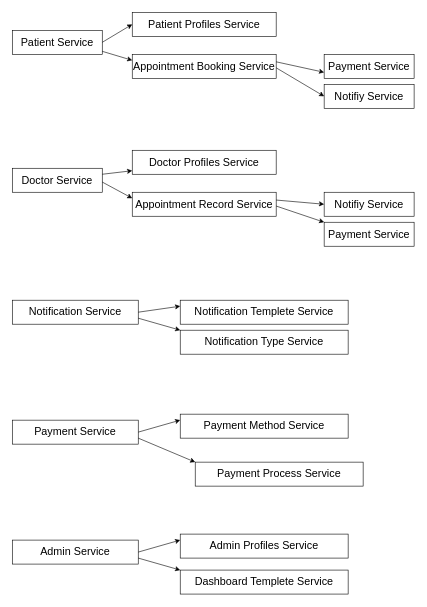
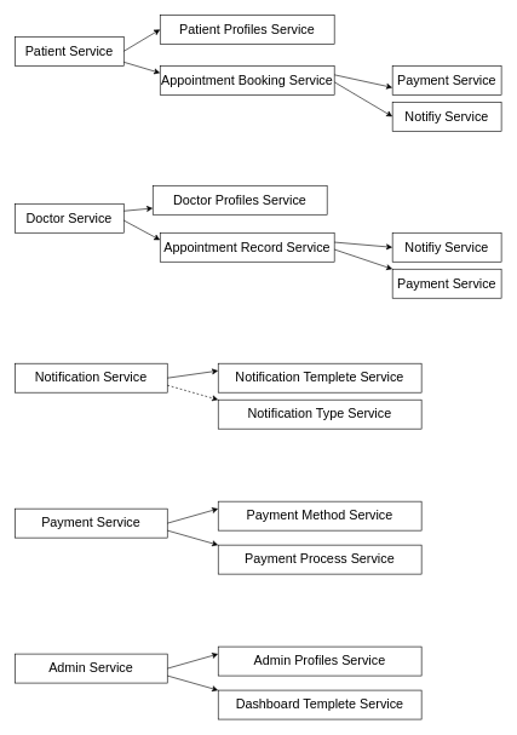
  <mxCell id="0" />
  <mxCell id="1" parent="0" />
  <mxCell id="2" value="&lt;font style=&quot;font-size: 18px;&quot;&gt;Patient Service&lt;/font&gt;" style="rounded=0;whiteSpace=wrap;html=1;" parent="1" vertex="1"><mxGeometry x="20" y="50" width="150" height="40" as="geometry" /></mxCell>
  <mxCell id="3" value="&lt;font style=&quot;font-size: 18px;&quot;&gt;Patient Profiles Service&lt;/font&gt;" style="rounded=0;whiteSpace=wrap;html=1;" parent="1" vertex="1"><mxGeometry x="220" y="20" width="240" height="40" as="geometry" /></mxCell>
  <mxCell id="4" value="&lt;font style=&quot;font-size: 18px;&quot;&gt;Appointment Booking Service&lt;/font&gt;" style="rounded=0;whiteSpace=wrap;html=1;" parent="1" vertex="1"><mxGeometry x="220" y="90" width="240" height="40" as="geometry" /></mxCell>
  <mxCell id="5" value="&lt;font style=&quot;font-size: 18px;&quot;&gt;Payment Service&lt;/font&gt;" style="rounded=0;whiteSpace=wrap;html=1;" parent="1" vertex="1"><mxGeometry x="540" y="90" width="150" height="40" as="geometry" /></mxCell>
  <mxCell id="6" value="&lt;font style=&quot;font-size: 18px;&quot;&gt;Notifiy Service&lt;/font&gt;" style="rounded=0;whiteSpace=wrap;html=1;" parent="1" vertex="1"><mxGeometry x="540" y="140" width="150" height="40" as="geometry" /></mxCell>
  <mxCell id="7" value="&lt;font style=&quot;font-size: 18px;&quot;&gt;Doctor Service&lt;/font&gt;" style="rounded=0;whiteSpace=wrap;html=1;" parent="1" vertex="1"><mxGeometry x="20" y="280" width="150" height="40" as="geometry" /></mxCell>
- <mxCell id="8" value="&lt;font style=&quot;font-size: 18px;&quot;&gt;Doctor Profiles Service&lt;/font&gt;" style="rounded=0;whiteSpace=wrap;html=1;" parent="1" vertex="1"><mxGeometry x="220" y="250" width="240" height="40" as="geometry" /></mxCell>
+ <mxCell id="8" value="&lt;font style=&quot;font-size: 18px;&quot;&gt;Doctor Profiles Service&lt;/font&gt;" style="rounded=0;whiteSpace=wrap;html=1;" parent="1" vertex="1"><mxGeometry x="210" y="255" width="240" height="40" as="geometry" /></mxCell>
  <mxCell id="9" value="&lt;font style=&quot;font-size: 18px;&quot;&gt;Appointment Record Service&lt;/font&gt;" style="rounded=0;whiteSpace=wrap;html=1;" parent="1" vertex="1"><mxGeometry x="220" y="320" width="240" height="40" as="geometry" /></mxCell>
  <mxCell id="10" value="&lt;font style=&quot;font-size: 18px;&quot;&gt;Notifiy Service&lt;/font&gt;" style="rounded=0;whiteSpace=wrap;html=1;" parent="1" vertex="1"><mxGeometry x="540" y="320" width="150" height="40" as="geometry" /></mxCell>
  <mxCell id="11" value="&lt;font style=&quot;font-size: 18px;&quot;&gt;Payment Service&lt;/font&gt;" style="rounded=0;whiteSpace=wrap;html=1;" parent="1" vertex="1"><mxGeometry x="540" y="370" width="150" height="40" as="geometry" /></mxCell>
  <mxCell id="12" value="" style="endArrow=classic;html=1;rounded=0;entryX=0;entryY=0.5;entryDx=0;entryDy=0;" parent="1" target="3" edge="1"><mxGeometry width="50" height="50" relative="1" as="geometry"><mxPoint x="170" y="70" as="sourcePoint" /><mxPoint x="220" y="20" as="targetPoint" /></mxGeometry></mxCell>
  <mxCell id="13" value="" style="endArrow=classic;html=1;rounded=0;entryX=0;entryY=0.25;entryDx=0;entryDy=0;" parent="1" target="4" edge="1"><mxGeometry width="50" height="50" relative="1" as="geometry"><mxPoint x="170" y="85" as="sourcePoint" /><mxPoint x="220" y="55" as="targetPoint" /></mxGeometry></mxCell>
  <mxCell id="14" value="" style="endArrow=classic;html=1;rounded=0;entryX=0;entryY=0.75;entryDx=0;entryDy=0;" parent="1" target="5" edge="1"><mxGeometry width="50" height="50" relative="1" as="geometry"><mxPoint x="460" y="102.5" as="sourcePoint" /><mxPoint x="510" y="117.5" as="targetPoint" /></mxGeometry></mxCell>
  <mxCell id="15" value="" style="endArrow=classic;html=1;rounded=0;entryX=0;entryY=0.5;entryDx=0;entryDy=0;" parent="1" target="6" edge="1"><mxGeometry width="50" height="50" relative="1" as="geometry"><mxPoint x="460" y="112.5" as="sourcePoint" /><mxPoint x="540" y="130" as="targetPoint" /></mxGeometry></mxCell>
  <mxCell id="16" value="" style="endArrow=classic;html=1;rounded=0;" parent="1" target="8" edge="1"><mxGeometry width="50" height="50" relative="1" as="geometry"><mxPoint x="170" y="290" as="sourcePoint" /><mxPoint x="250" y="307.5" as="targetPoint" /></mxGeometry></mxCell>
  <mxCell id="17" value="" style="endArrow=classic;html=1;rounded=0;entryX=0;entryY=0.25;entryDx=0;entryDy=0;" parent="1" target="9" edge="1"><mxGeometry width="50" height="50" relative="1" as="geometry"><mxPoint x="170" y="303" as="sourcePoint" /><mxPoint x="220" y="297" as="targetPoint" /></mxGeometry></mxCell>
  <mxCell id="18" value="" style="endArrow=classic;html=1;rounded=0;entryX=0;entryY=0.5;entryDx=0;entryDy=0;" parent="1" target="10" edge="1"><mxGeometry width="50" height="50" relative="1" as="geometry"><mxPoint x="460" y="333" as="sourcePoint" /><mxPoint x="510" y="360" as="targetPoint" /></mxGeometry></mxCell>
  <mxCell id="19" value="" style="endArrow=classic;html=1;rounded=0;entryX=0;entryY=0;entryDx=0;entryDy=0;" parent="1" target="11" edge="1"><mxGeometry width="50" height="50" relative="1" as="geometry"><mxPoint x="460" y="343" as="sourcePoint" /><mxPoint x="540" y="350" as="targetPoint" /></mxGeometry></mxCell>
  <mxCell id="20" value="&lt;font style=&quot;font-size: 18px;&quot;&gt;Notification Service&lt;/font&gt;" style="rounded=0;whiteSpace=wrap;html=1;" parent="1" vertex="1"><mxGeometry x="20" y="500" width="210" height="40" as="geometry" /></mxCell>
  <mxCell id="21" value="&lt;font style=&quot;font-size: 18px;&quot;&gt;Notification Templete Service&lt;/font&gt;" style="rounded=0;whiteSpace=wrap;html=1;" parent="1" vertex="1"><mxGeometry x="300" y="500" width="280" height="40" as="geometry" /></mxCell>
  <mxCell id="22" value="&lt;font style=&quot;font-size: 18px;&quot;&gt;Notification Type Service&lt;/font&gt;" style="rounded=0;whiteSpace=wrap;html=1;" parent="1" vertex="1"><mxGeometry x="300" y="550" width="280" height="40" as="geometry" /></mxCell>
  <mxCell id="23" value="" style="endArrow=classic;html=1;rounded=0;entryX=0;entryY=0.25;entryDx=0;entryDy=0;" parent="1" target="21" edge="1"><mxGeometry width="50" height="50" relative="1" as="geometry"><mxPoint x="230" y="520" as="sourcePoint" /><mxPoint x="270" y="430" as="targetPoint" /></mxGeometry></mxCell>
- <mxCell id="24" value="" style="endArrow=classic;html=1;rounded=0;entryX=0;entryY=0;entryDx=0;entryDy=0;exitX=1;exitY=0.75;exitDx=0;exitDy=0;" parent="1" source="20" target="22" edge="1"><mxGeometry width="50" height="50" relative="1" as="geometry"><mxPoint x="240" y="530" as="sourcePoint" /><mxPoint x="310" y="510" as="targetPoint" /></mxGeometry></mxCell>
+ <mxCell id="24" value="" style="endArrow=classic;html=1;rounded=0;entryX=0;entryY=0;entryDx=0;entryDy=0;exitX=1;exitY=0.75;exitDx=0;exitDy=0;dashed=1;" parent="1" source="20" target="22" edge="1"><mxGeometry width="50" height="50" relative="1" as="geometry"><mxPoint x="240" y="530" as="sourcePoint" /><mxPoint x="310" y="510" as="targetPoint" /></mxGeometry></mxCell>
  <mxCell id="25" value="&lt;font style=&quot;font-size: 18px;&quot;&gt;Payment Service&lt;/font&gt;" style="rounded=0;whiteSpace=wrap;html=1;" parent="1" vertex="1"><mxGeometry x="20" y="700" width="210" height="40" as="geometry" /></mxCell>
  <mxCell id="26" value="&lt;font style=&quot;font-size: 18px;&quot;&gt;Payment Method Service&lt;/font&gt;" style="rounded=0;whiteSpace=wrap;html=1;" parent="1" vertex="1"><mxGeometry x="300" y="690" width="280" height="40" as="geometry" /></mxCell>
- <mxCell id="27" value="&lt;font style=&quot;font-size: 18px;&quot;&gt;Payment Process Service&lt;/font&gt;" style="rounded=0;whiteSpace=wrap;html=1;" parent="1" vertex="1"><mxGeometry x="325" y="770" width="280" height="40" as="geometry" /></mxCell>
+ <mxCell id="27" value="&lt;font style=&quot;font-size: 18px;&quot;&gt;Payment Process Service&lt;/font&gt;" style="rounded=0;whiteSpace=wrap;html=1;" parent="1" vertex="1"><mxGeometry x="300" y="750" width="280" height="40" as="geometry" /></mxCell>
  <mxCell id="28" value="" style="endArrow=classic;html=1;rounded=0;entryX=0;entryY=0.25;entryDx=0;entryDy=0;" parent="1" target="26" edge="1"><mxGeometry width="50" height="50" relative="1" as="geometry"><mxPoint x="230" y="720" as="sourcePoint" /><mxPoint x="270" y="630" as="targetPoint" /></mxGeometry></mxCell>
  <mxCell id="29" value="" style="endArrow=classic;html=1;rounded=0;entryX=0;entryY=0;entryDx=0;entryDy=0;exitX=1;exitY=0.75;exitDx=0;exitDy=0;" parent="1" source="25" target="27" edge="1"><mxGeometry width="50" height="50" relative="1" as="geometry"><mxPoint x="240" y="730" as="sourcePoint" /><mxPoint x="310" y="710" as="targetPoint" /></mxGeometry></mxCell>
  <mxCell id="30" value="&lt;font style=&quot;font-size: 18px;&quot;&gt;Admin Service&lt;/font&gt;" style="rounded=0;whiteSpace=wrap;html=1;" parent="1" vertex="1"><mxGeometry x="20" y="900" width="210" height="40" as="geometry" /></mxCell>
  <mxCell id="31" value="&lt;font style=&quot;font-size: 18px;&quot;&gt;Admin Profiles Service&lt;/font&gt;" style="rounded=0;whiteSpace=wrap;html=1;" parent="1" vertex="1"><mxGeometry x="300" y="890" width="280" height="40" as="geometry" /></mxCell>
  <mxCell id="32" value="&lt;font style=&quot;font-size: 18px;&quot;&gt;Dashboard Templete Service&lt;/font&gt;" style="rounded=0;whiteSpace=wrap;html=1;" parent="1" vertex="1"><mxGeometry x="300" y="950" width="280" height="40" as="geometry" /></mxCell>
  <mxCell id="33" value="" style="endArrow=classic;html=1;rounded=0;entryX=0;entryY=0.25;entryDx=0;entryDy=0;" parent="1" target="31" edge="1"><mxGeometry width="50" height="50" relative="1" as="geometry"><mxPoint x="230" y="920" as="sourcePoint" /><mxPoint x="270" y="830" as="targetPoint" /></mxGeometry></mxCell>
  <mxCell id="34" value="" style="endArrow=classic;html=1;rounded=0;entryX=0;entryY=0;entryDx=0;entryDy=0;exitX=1;exitY=0.75;exitDx=0;exitDy=0;" parent="1" source="30" target="32" edge="1"><mxGeometry width="50" height="50" relative="1" as="geometry"><mxPoint x="240" y="930" as="sourcePoint" /><mxPoint x="310" y="910" as="targetPoint" /></mxGeometry></mxCell>
